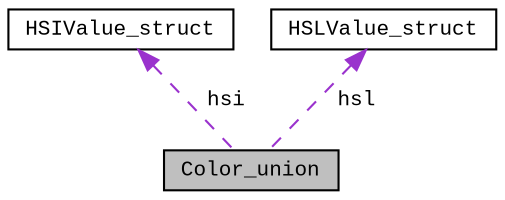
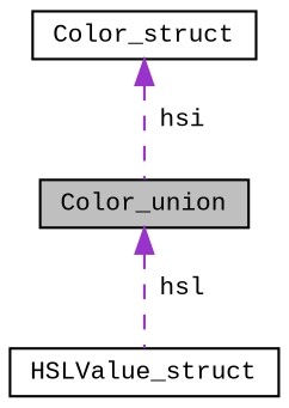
  digraph {
    fontname="Liberation Mono"
    node [color=black fontname="Liberation Mono" fontsize=10 shape=record]
    edge [color=darkorchid3 dir=back fontname="Liberation Mono" fontsize=10 labelfontname=FreeSans labelfontsize=10 style=dashed]
    n1 [fillcolor=grey75 fontcolor=black height=0.2 label=Color_union style=filled width=0.4]
-   n2 [height=0.2 label=HSIValue_struct width=0.4]
+   n2 [height=0.2 label=Color_struct width=0.4]
    n3 [height=0.2 label=HSLValue_struct width=0.4]
    n2 -> n1 [label=" hsi"]
-   n3 -> n1 [label=" hsl"]
+   n1 -> n3 [label=" hsl"]
  }
